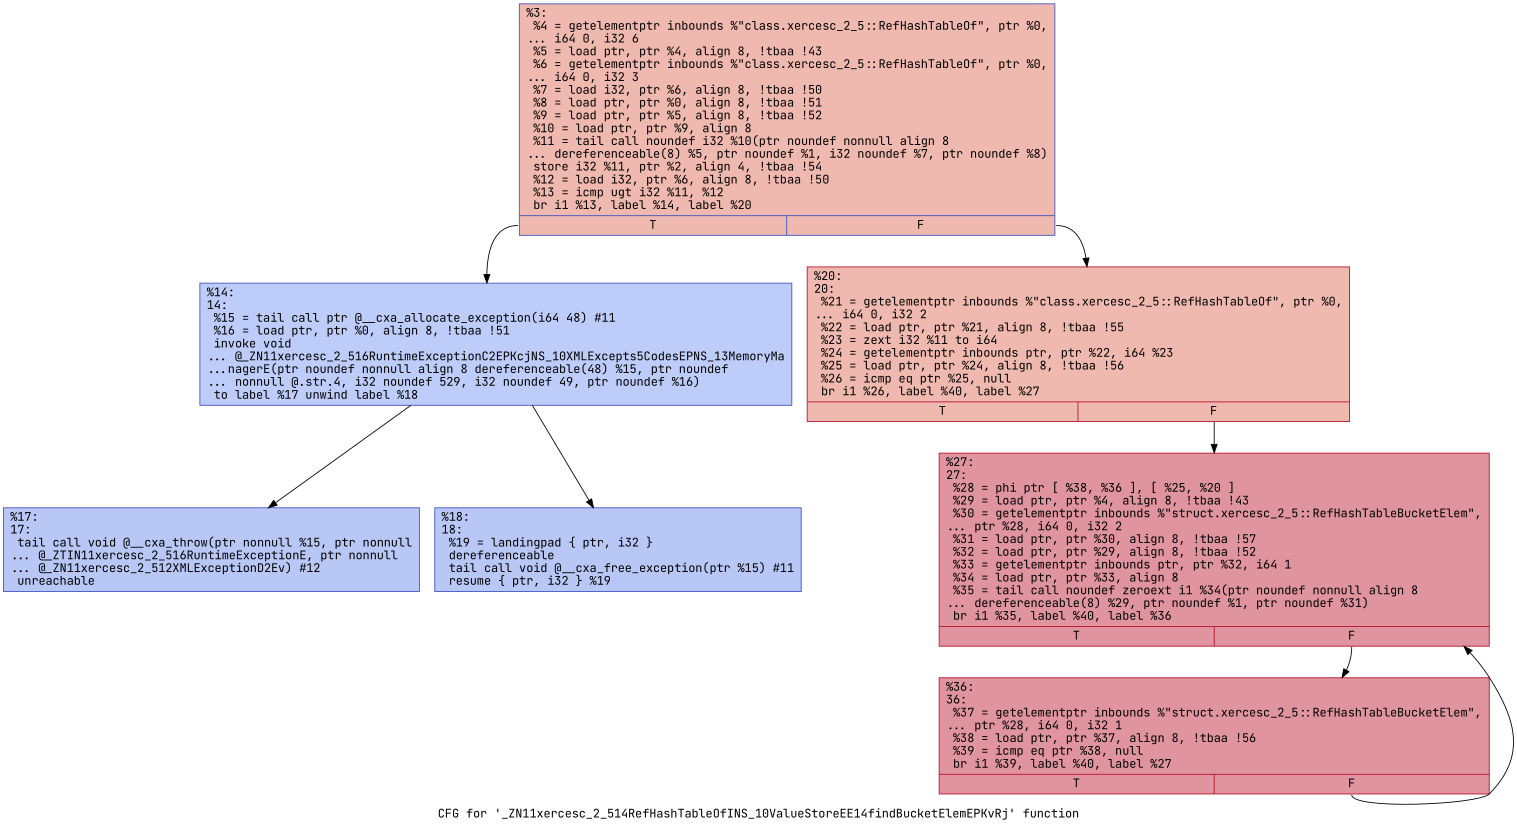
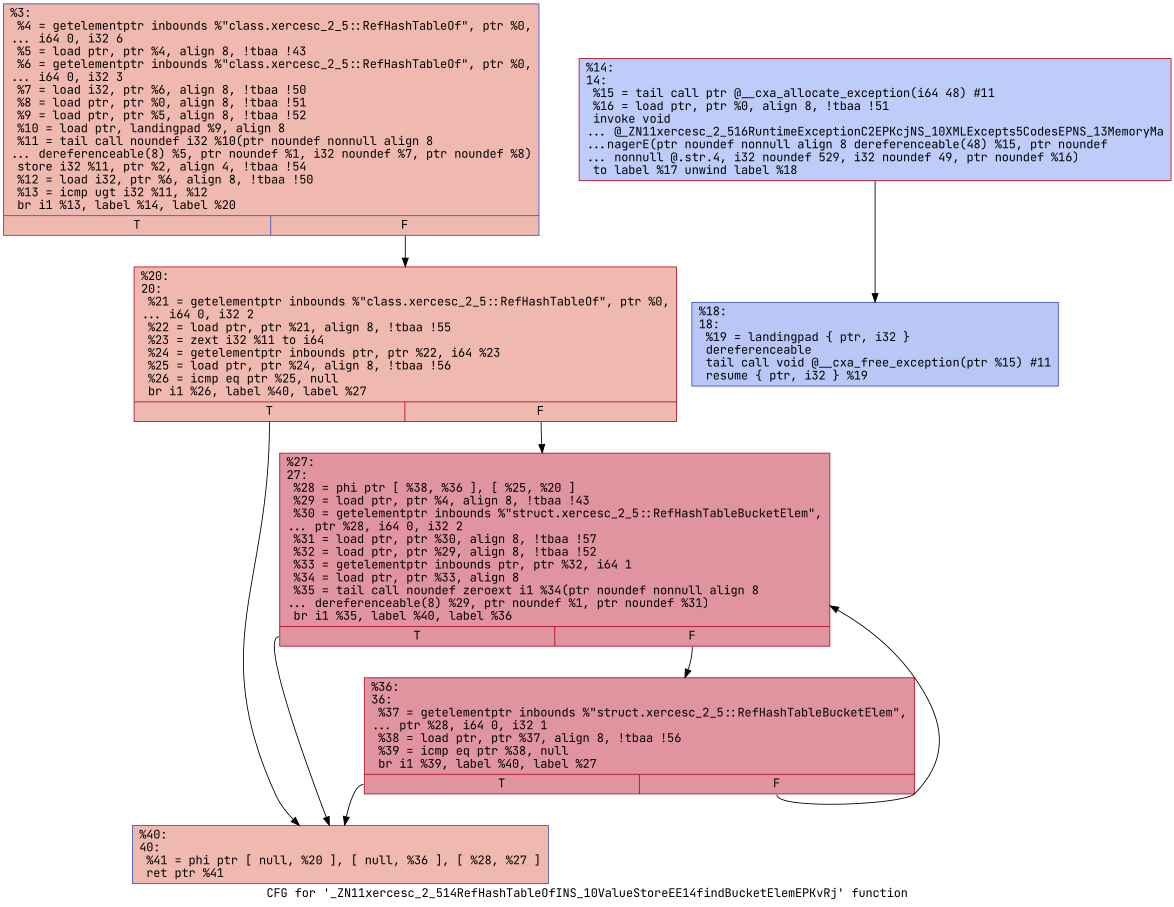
  digraph {
    fontname="JetBrains Mono"
    label="CFG for '_ZN11xercesc_2_514RefHashTableOfINS_10ValueStoreEE14findBucketElemEPKvRj' function"
    node [color="#3d50c3ff" fillcolor="#de614d70" fontname="JetBrains Mono" shape=record style=filled]
    edge [fontname="JetBrains Mono" tailport=s0]
-   n1 [label="{%3:\l  %4 = getelementptr inbounds %\"class.xercesc_2_5::RefHashTableOf\", ptr %0,\l... i64 0, i32 6\l  %5 = load ptr, ptr %4, align 8, !tbaa !43\l  %6 = getelementptr inbounds %\"class.xercesc_2_5::RefHashTableOf\", ptr %0,\l... i64 0, i32 3\l  %7 = load i32, ptr %6, align 8, !tbaa !50\l  %8 = load ptr, ptr %0, align 8, !tbaa !51\l  %9 = load ptr, ptr %5, align 8, !tbaa !52\l  %10 = load ptr, ptr %9, align 8\l  %11 = tail call noundef i32 %10(ptr noundef nonnull align 8\l... dereferenceable(8) %5, ptr noundef %1, i32 noundef %7, ptr noundef %8)\l  store i32 %11, ptr %2, align 4, !tbaa !54\l  %12 = load i32, ptr %6, align 8, !tbaa !50\l  %13 = icmp ugt i32 %11, %12\l  br i1 %13, label %14, label %20\l|{<s0>T|<s1>F}}"]
-   n2 [fillcolor="#6a8bef70" label="{%14:\l14:                                               \l  %15 = tail call ptr @__cxa_allocate_exception(i64 48) #11\l  %16 = load ptr, ptr %0, align 8, !tbaa !51\l  invoke void\l... @_ZN11xercesc_2_516RuntimeExceptionC2EPKcjNS_10XMLExcepts5CodesEPNS_13MemoryMa\l...nagerE(ptr noundef nonnull align 8 dereferenceable(48) %15, ptr noundef\l... nonnull @.str.4, i32 noundef 529, i32 noundef 49, ptr noundef %16)\l          to label %17 unwind label %18\l}"]
+   n1 [label="{%3:\l  %4 = getelementptr inbounds %\"class.xercesc_2_5::RefHashTableOf\", ptr %0,\l... i64 0, i32 6\l  %5 = load ptr, ptr %4, align 8, !tbaa !43\l  %6 = getelementptr inbounds %\"class.xercesc_2_5::RefHashTableOf\", ptr %0,\l... i64 0, i32 3\l  %7 = load i32, ptr %6, align 8, !tbaa !50\l  %8 = load ptr, ptr %0, align 8, !tbaa !51\l  %9 = load ptr, ptr %5, align 8, !tbaa !52\l  %10 = load ptr, landingpad %9, align 8\l  %11 = tail call noundef i32 %10(ptr noundef nonnull align 8\l... dereferenceable(8) %5, ptr noundef %1, i32 noundef %7, ptr noundef %8)\l  store i32 %11, ptr %2, align 4, !tbaa !54\l  %12 = load i32, ptr %6, align 8, !tbaa !50\l  %13 = icmp ugt i32 %11, %12\l  br i1 %13, label %14, label %20\l|{<s0>T|<s1>F}}"]
+   n2 [color="#b70d28ff" fillcolor="#6a8bef70" label="{%14:\l14:                                               \l  %15 = tail call ptr @__cxa_allocate_exception(i64 48) #11\l  %16 = load ptr, ptr %0, align 8, !tbaa !51\l  invoke void\l... @_ZN11xercesc_2_516RuntimeExceptionC2EPKcjNS_10XMLExcepts5CodesEPNS_13MemoryMa\l...nagerE(ptr noundef nonnull align 8 dereferenceable(48) %15, ptr noundef\l... nonnull @.str.4, i32 noundef 529, i32 noundef 49, ptr noundef %16)\l          to label %17 unwind label %18\l}"]
    n3 [color="#b70d28ff" label="{%20:\l20:                                               \l  %21 = getelementptr inbounds %\"class.xercesc_2_5::RefHashTableOf\", ptr %0,\l... i64 0, i32 2\l  %22 = load ptr, ptr %21, align 8, !tbaa !55\l  %23 = zext i32 %11 to i64\l  %24 = getelementptr inbounds ptr, ptr %22, i64 %23\l  %25 = load ptr, ptr %24, align 8, !tbaa !56\l  %26 = icmp eq ptr %25, null\l  br i1 %26, label %40, label %27\l|{<s0>T|<s1>F}}"]
-   n4 [fillcolor="#5f7fe870" label="{%17:\l17:                                               \l  tail call void @__cxa_throw(ptr nonnull %15, ptr nonnull\l... @_ZTIN11xercesc_2_516RuntimeExceptionE, ptr nonnull\l... @_ZN11xercesc_2_512XMLExceptionD2Ev) #12\l  unreachable\l}"]
    n5 [fillcolor="#5f7fe870" label="{%18:\l18:                                               \l  %19 = landingpad \{ ptr, i32 \}\l          dereferenceable\l  tail call void @__cxa_free_exception(ptr %15) #11\l  resume \{ ptr, i32 \} %19\l}"]
+   n6 [label="{%40:\l40:                                               \l  %41 = phi ptr [ null, %20 ], [ null, %36 ], [ %28, %27 ]\l  ret ptr %41\l}"]
    n7 [color="#b70d28ff" fillcolor="#b70d2870" label="{%27:\l27:                                               \l  %28 = phi ptr [ %38, %36 ], [ %25, %20 ]\l  %29 = load ptr, ptr %4, align 8, !tbaa !43\l  %30 = getelementptr inbounds %\"struct.xercesc_2_5::RefHashTableBucketElem\",\l... ptr %28, i64 0, i32 2\l  %31 = load ptr, ptr %30, align 8, !tbaa !57\l  %32 = load ptr, ptr %29, align 8, !tbaa !52\l  %33 = getelementptr inbounds ptr, ptr %32, i64 1\l  %34 = load ptr, ptr %33, align 8\l  %35 = tail call noundef zeroext i1 %34(ptr noundef nonnull align 8\l... dereferenceable(8) %29, ptr noundef %1, ptr noundef %31)\l  br i1 %35, label %40, label %36\l|{<s0>T|<s1>F}}"]
    n8 [color="#b70d28ff" fillcolor="#b70d2870" label="{%36:\l36:                                               \l  %37 = getelementptr inbounds %\"struct.xercesc_2_5::RefHashTableBucketElem\",\l... ptr %28, i64 0, i32 1\l  %38 = load ptr, ptr %37, align 8, !tbaa !56\l  %39 = icmp eq ptr %38, null\l  br i1 %39, label %40, label %27\l|{<s0>T|<s1>F}}"]
-   n1 -> n2
    n1 -> n3 [tailport=s1]
-   n2 -> n4
    n2 -> n5
+   n3 -> n6
    n3 -> n7 [tailport=s1]
+   n7 -> n6
    n7 -> n8 [tailport=s1]
+   n8 -> n6
    n8 -> n7 [tailport=s1]
  }
